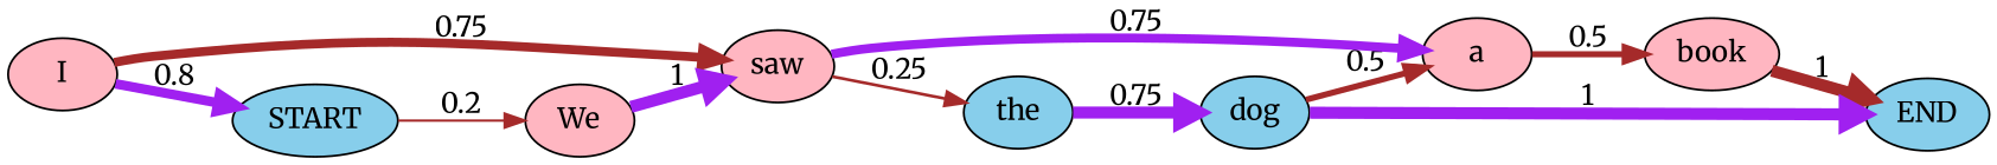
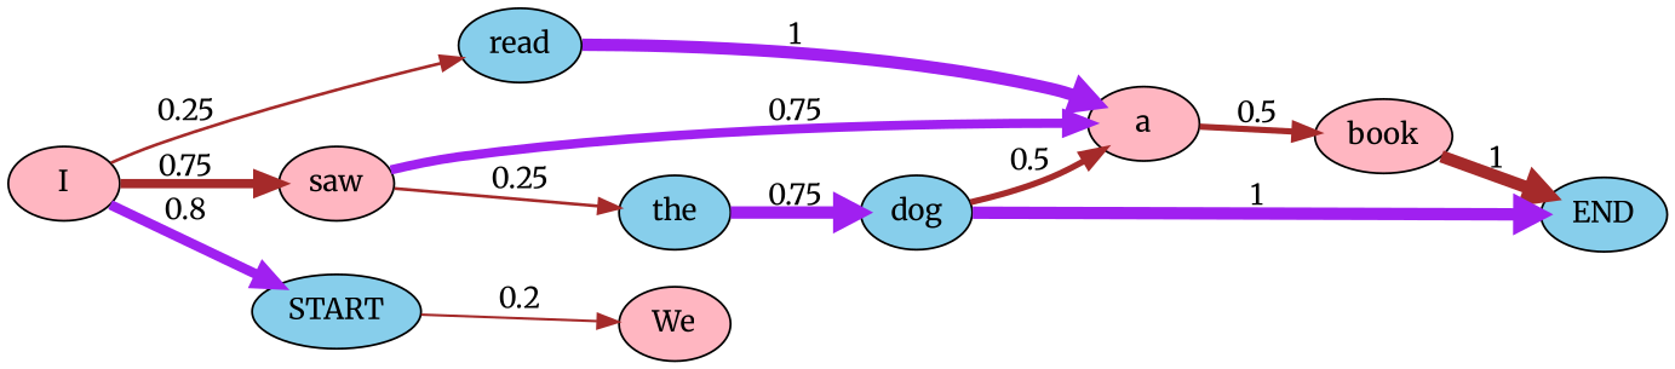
  digraph {
    fontname=Merriweather
    rankdir=LR
    node [fillcolor=lightpink fontname=Merriweather style=filled]
    edge [color=brown fontname=Merriweather penwidth=6]
    a
    book
    END [fillcolor=skyblue]
    dog [fillcolor=skyblue]
+   read [fillcolor=skyblue]
    I
    saw
    START [fillcolor=skyblue]
    the [fillcolor=skyblue]
    We
    a -> book [label=0.5 penwidth=3]
    book -> END [label=1]
    dog -> a [label=0.5 penwidth=3]
    dog -> END [color=purple label=1]
+   read -> a [color=purple label=1]
+   I -> read [label=0.25 penwidth=1.5]
    I -> saw [label=0.75 penwidth=4.5]
    I -> START [color=purple label=0.8 penwidth=4.8]
    saw -> a [color=purple label=0.75 penwidth=4.5]
    saw -> the [label=0.25 penwidth=1.5]
    START -> We [label=0.2 penwidth=1.2]
    the -> dog [color=purple label=0.75]
-   We -> saw [color=purple label=1]
  }
